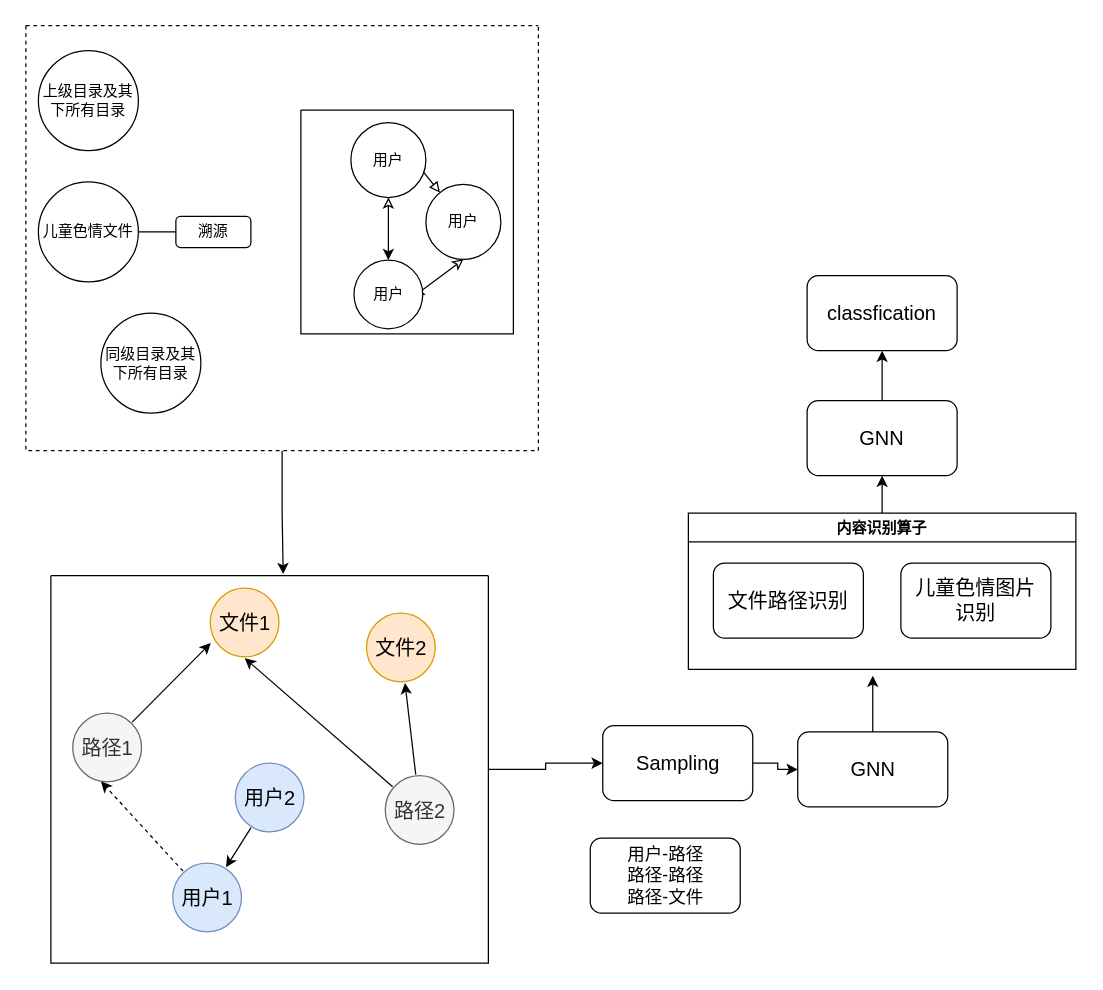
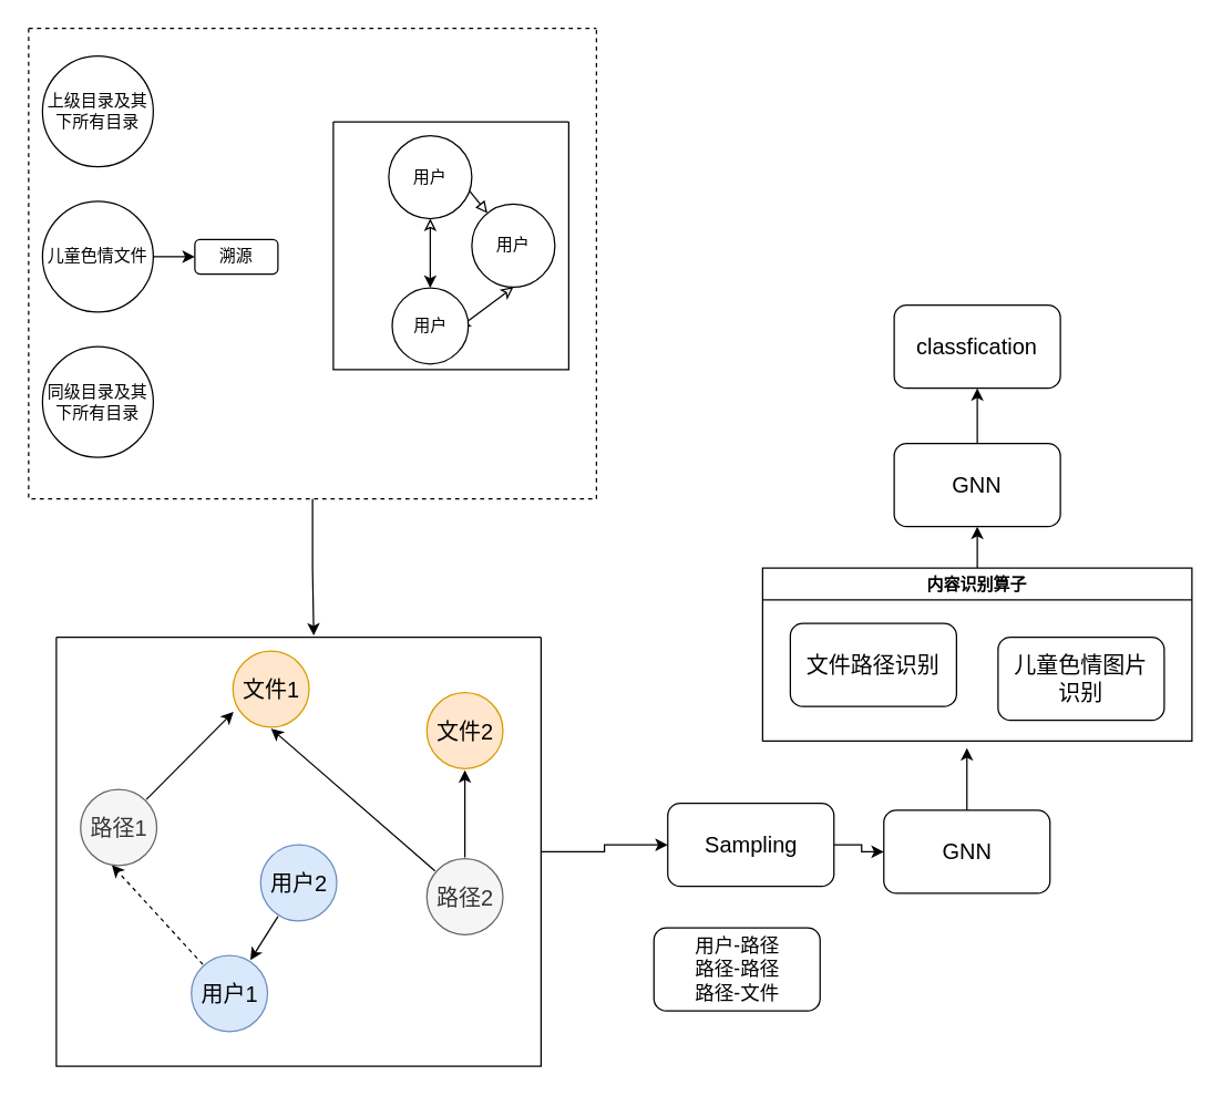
  <mxCell id="0" />
  <mxCell id="1" parent="0" />
  <mxCell id="2" value="文件1" style="ellipse;whiteSpace=wrap;html=1;aspect=fixed;fillColor=#ffe6cc;strokeColor=#d79b00;fontSize=16;perimeterSpacing=1;" parent="1" vertex="1"><mxGeometry x="167.5" y="470" width="55" height="55" as="geometry" /></mxCell>
  <mxCell id="3" style="rounded=0;orthogonalLoop=1;jettySize=auto;html=1;entryX=0.5;entryY=1;entryDx=0;entryDy=0;fontSize=16;" parent="1" source="5" target="2" edge="1"><mxGeometry relative="1" as="geometry" /></mxCell>
  <mxCell id="4" style="rounded=0;orthogonalLoop=1;jettySize=auto;html=1;fontSize=16;" parent="1" source="5" target="6" edge="1"><mxGeometry relative="1" as="geometry" /></mxCell>
  <mxCell id="5" value="路径2" style="ellipse;whiteSpace=wrap;html=1;aspect=fixed;fillColor=#f5f5f5;fontColor=#333333;strokeColor=#666666;fontSize=16;perimeterSpacing=1;" parent="1" vertex="1"><mxGeometry x="307.5" y="620" width="55" height="55" as="geometry" /></mxCell>
- <mxCell id="6" value="文件2" style="ellipse;whiteSpace=wrap;html=1;aspect=fixed;fillColor=#ffe6cc;strokeColor=#d79b00;fontSize=16;perimeterSpacing=1;" parent="1" vertex="1"><mxGeometry x="292.5" y="490" width="55" height="55" as="geometry" /></mxCell>
+ <mxCell id="6" value="文件2" style="ellipse;whiteSpace=wrap;html=1;aspect=fixed;fillColor=#ffe6cc;strokeColor=#d79b00;fontSize=16;perimeterSpacing=1;" parent="1" vertex="1"><mxGeometry x="307.5" y="500" width="55" height="55" as="geometry" /></mxCell>
  <mxCell id="7" style="rounded=0;orthogonalLoop=1;jettySize=auto;html=1;fontSize=16;" parent="1" source="8" target="10" edge="1"><mxGeometry relative="1" as="geometry" /></mxCell>
  <mxCell id="8" value="用户2" style="ellipse;whiteSpace=wrap;html=1;aspect=fixed;fillColor=#dae8fc;strokeColor=#6c8ebf;fontSize=16;perimeterSpacing=1;" parent="1" vertex="1"><mxGeometry x="187.5" y="610" width="55" height="55" as="geometry" /></mxCell>
  <mxCell id="9" style="rounded=0;orthogonalLoop=1;jettySize=auto;html=1;entryX=0.413;entryY=0.975;entryDx=0;entryDy=0;entryPerimeter=0;fontSize=16;dashed=1;" parent="1" source="10" target="12" edge="1"><mxGeometry relative="1" as="geometry" /></mxCell>
  <mxCell id="10" value="用户1" style="ellipse;whiteSpace=wrap;html=1;aspect=fixed;fillColor=#dae8fc;strokeColor=#6c8ebf;fontSize=16;perimeterSpacing=1;" parent="1" vertex="1"><mxGeometry x="137.5" y="690" width="55" height="55" as="geometry" /></mxCell>
  <mxCell id="11" style="rounded=0;orthogonalLoop=1;jettySize=auto;html=1;entryX=0.025;entryY=0.788;entryDx=0;entryDy=0;entryPerimeter=0;fontSize=16;" parent="1" source="12" target="2" edge="1"><mxGeometry relative="1" as="geometry" /></mxCell>
  <mxCell id="12" value="路径1" style="ellipse;whiteSpace=wrap;html=1;aspect=fixed;fillColor=#f5f5f5;fontColor=#333333;strokeColor=#666666;fontSize=16;perimeterSpacing=1;" parent="1" vertex="1"><mxGeometry x="57.5" y="570" width="55" height="55" as="geometry" /></mxCell>
  <mxCell id="13" style="edgeStyle=orthogonalEdgeStyle;rounded=0;orthogonalLoop=1;jettySize=auto;html=1;" parent="1" source="14" target="18" edge="1"><mxGeometry relative="1" as="geometry" /></mxCell>
  <mxCell id="14" value="Sampling" style="rounded=1;whiteSpace=wrap;html=1;fontSize=16;" parent="1" vertex="1"><mxGeometry x="481.5" y="580" width="120" height="60" as="geometry" /></mxCell>
  <mxCell id="15" style="edgeStyle=orthogonalEdgeStyle;rounded=0;orthogonalLoop=1;jettySize=auto;html=1;" parent="1" source="16" target="14" edge="1"><mxGeometry relative="1" as="geometry" /></mxCell>
  <mxCell id="16" value="" style="swimlane;startSize=0;" parent="1" vertex="1"><mxGeometry x="40" y="460" width="350" height="310" as="geometry" /></mxCell>
  <mxCell id="17" style="edgeStyle=orthogonalEdgeStyle;rounded=0;orthogonalLoop=1;jettySize=auto;html=1;" edge="1" parent="1" source="18"><mxGeometry relative="1" as="geometry"><mxPoint x="697.5" y="540" as="targetPoint" /></mxGeometry></mxCell>
  <mxCell id="18" value="GNN" style="rounded=1;whiteSpace=wrap;html=1;fontSize=16;" parent="1" vertex="1"><mxGeometry x="637.5" y="585" width="120" height="60" as="geometry" /></mxCell>
  <mxCell id="19" value="classfication" style="rounded=1;whiteSpace=wrap;html=1;fontSize=16;" parent="1" vertex="1"><mxGeometry x="645" y="220" width="120" height="60" as="geometry" /></mxCell>
  <mxCell id="20" value="&lt;font style=&quot;font-size: 14px;&quot;&gt;用户-路径&lt;br&gt;路径-路径&lt;br&gt;路径-文件&lt;/font&gt;" style="rounded=1;whiteSpace=wrap;html=1;" parent="1" vertex="1"><mxGeometry x="471.5" y="670" width="120" height="60" as="geometry" /></mxCell>
  <mxCell id="21" value="" style="group" parent="1" vertex="1" connectable="0"><mxGeometry x="20" y="20" width="410" height="340" as="geometry" /></mxCell>
  <mxCell id="22" value="" style="swimlane;startSize=0;dashed=1;" parent="21" vertex="1"><mxGeometry width="410" height="340" as="geometry" /></mxCell>
- <mxCell id="23" value="同级目录及其下所有目录" style="ellipse;whiteSpace=wrap;html=1;aspect=fixed;" parent="22" vertex="1"><mxGeometry x="60" y="230" width="80" height="80" as="geometry" /></mxCell>
+ <mxCell id="23" value="同级目录及其下所有目录" style="ellipse;whiteSpace=wrap;html=1;aspect=fixed;" parent="22" vertex="1"><mxGeometry x="10" y="230" width="80" height="80" as="geometry" /></mxCell>
  <mxCell id="24" value="上级目录及其下所有目录" style="ellipse;whiteSpace=wrap;html=1;aspect=fixed;" parent="22" vertex="1"><mxGeometry x="10" y="20" width="80" height="80" as="geometry" /></mxCell>
  <mxCell id="25" value="" style="swimlane;startSize=0;" parent="22" vertex="1"><mxGeometry x="220" y="67.5" width="170" height="179" as="geometry" /></mxCell>
  <mxCell id="26" style="rounded=0;orthogonalLoop=1;jettySize=auto;html=1;startArrow=block;startFill=0;" parent="25" source="28" edge="1"><mxGeometry relative="1" as="geometry"><mxPoint x="90" y="39.5" as="targetPoint" /></mxGeometry></mxCell>
  <mxCell id="27" style="rounded=0;orthogonalLoop=1;jettySize=auto;html=1;exitX=0.5;exitY=1;exitDx=0;exitDy=0;startArrow=classic;startFill=0;" parent="25" source="28" edge="1"><mxGeometry relative="1" as="geometry"><mxPoint x="90" y="149.5" as="targetPoint" /></mxGeometry></mxCell>
  <mxCell id="28" value="用户" style="ellipse;whiteSpace=wrap;html=1;aspect=fixed;" parent="25" vertex="1"><mxGeometry x="100" y="59.5" width="60" height="60" as="geometry" /></mxCell>
  <mxCell id="29" value="儿童色情文件" style="ellipse;whiteSpace=wrap;html=1;aspect=fixed;" parent="22" vertex="1"><mxGeometry x="10" y="125" width="80" height="80" as="geometry" /></mxCell>
  <mxCell id="30" value="溯源" style="rounded=1;whiteSpace=wrap;html=1;" parent="22" vertex="1"><mxGeometry x="120" y="152.5" width="60" height="25" as="geometry" /></mxCell>
- <mxCell id="31" value="" style="edgeStyle=orthogonalEdgeStyle;rounded=0;orthogonalLoop=1;jettySize=auto;html=1;endArrow=none;" parent="22" source="29" target="30" edge="1"><mxGeometry relative="1" as="geometry" /></mxCell>
+ <mxCell id="31" value="" style="edgeStyle=orthogonalEdgeStyle;rounded=0;orthogonalLoop=1;jettySize=auto;html=1;" parent="22" source="29" target="30" edge="1"><mxGeometry relative="1" as="geometry" /></mxCell>
  <mxCell id="32" value="" style="group" parent="21" vertex="1" connectable="0"><mxGeometry x="260" y="77.5" width="60" height="165" as="geometry" /></mxCell>
  <mxCell id="33" value="用户" style="ellipse;whiteSpace=wrap;html=1;aspect=fixed;" parent="32" vertex="1"><mxGeometry width="60" height="60" as="geometry" /></mxCell>
  <mxCell id="34" value="用户" style="ellipse;whiteSpace=wrap;html=1;aspect=fixed;" parent="32" vertex="1"><mxGeometry x="2.5" y="110" width="55" height="55" as="geometry" /></mxCell>
  <mxCell id="35" style="edgeStyle=orthogonalEdgeStyle;rounded=0;orthogonalLoop=1;jettySize=auto;html=1;entryX=0.5;entryY=0;entryDx=0;entryDy=0;startArrow=classic;startFill=0;" parent="32" source="33" target="34" edge="1"><mxGeometry relative="1" as="geometry" /></mxCell>
  <mxCell id="36" style="edgeStyle=orthogonalEdgeStyle;rounded=0;orthogonalLoop=1;jettySize=auto;html=1;entryX=0.531;entryY=-0.004;entryDx=0;entryDy=0;entryPerimeter=0;" parent="1" source="22" target="16" edge="1"><mxGeometry relative="1" as="geometry" /></mxCell>
  <mxCell id="37" value="" style="edgeStyle=orthogonalEdgeStyle;rounded=0;orthogonalLoop=1;jettySize=auto;html=1;" edge="1" parent="1" source="38" target="19"><mxGeometry relative="1" as="geometry" /></mxCell>
  <mxCell id="38" value="GNN" style="rounded=1;whiteSpace=wrap;html=1;fontSize=16;" vertex="1" parent="1"><mxGeometry x="645" y="320" width="120" height="60" as="geometry" /></mxCell>
  <mxCell id="39" value="" style="edgeStyle=orthogonalEdgeStyle;rounded=0;orthogonalLoop=1;jettySize=auto;html=1;" edge="1" parent="1" source="40" target="38"><mxGeometry relative="1" as="geometry" /></mxCell>
  <mxCell id="40" value="内容识别算子" style="swimlane;whiteSpace=wrap;html=1;" vertex="1" parent="1"><mxGeometry x="550" y="410" width="310" height="125" as="geometry" /></mxCell>
  <mxCell id="41" value="文件路径识别" style="rounded=1;whiteSpace=wrap;html=1;fontSize=16;" vertex="1" parent="40"><mxGeometry x="20" y="40" width="120" height="60" as="geometry" /></mxCell>
- <mxCell id="42" value="儿童色情图片&lt;br&gt;识别" style="rounded=1;whiteSpace=wrap;html=1;fontSize=16;" vertex="1" parent="40"><mxGeometry x="170" y="40" width="120" height="60" as="geometry" /></mxCell>
+ <mxCell id="42" value="儿童色情图片&lt;br&gt;识别" style="rounded=1;whiteSpace=wrap;html=1;fontSize=16;" vertex="1" parent="40"><mxGeometry x="170" y="50" width="120" height="60" as="geometry" /></mxCell>
